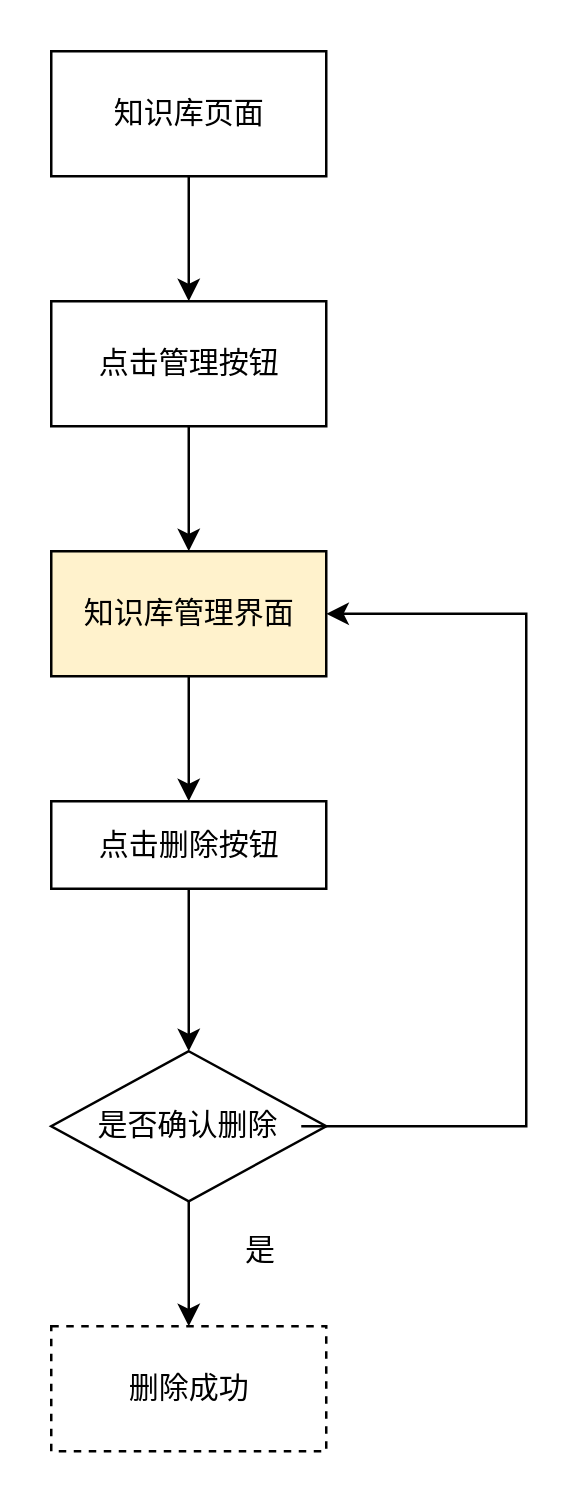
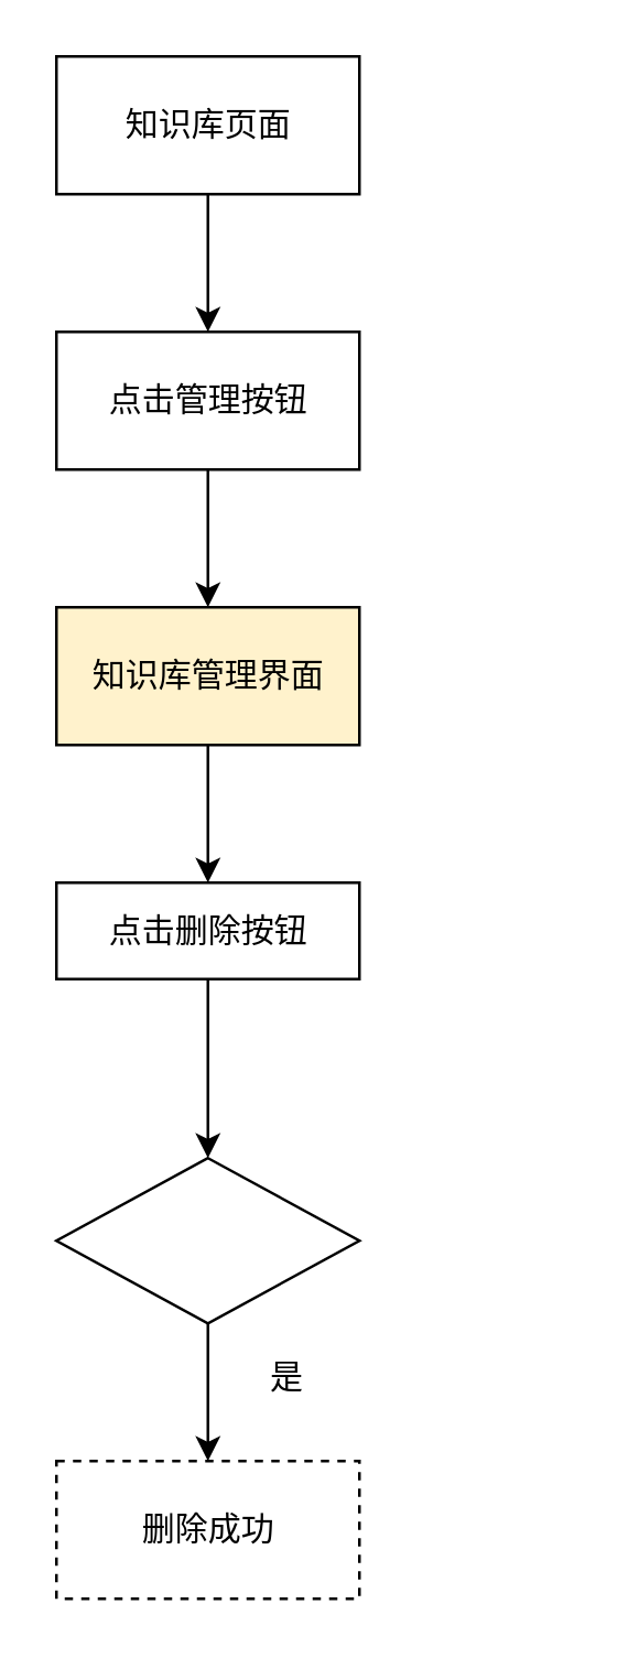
  <mxCell id="0" />
  <mxCell id="1" parent="0" />
  <mxCell id="2" style="edgeStyle=orthogonalEdgeStyle;rounded=0;orthogonalLoop=1;jettySize=auto;html=1;" edge="1" parent="1" source="3" target="5"><mxGeometry relative="1" as="geometry" /></mxCell>
  <mxCell id="3" value="知识库页面" style="html=1;" vertex="1" parent="1"><mxGeometry x="20" y="20" width="110" height="50" as="geometry" /></mxCell>
  <mxCell id="4" style="edgeStyle=orthogonalEdgeStyle;rounded=0;orthogonalLoop=1;jettySize=auto;html=1;" edge="1" parent="1" source="5" target="7"><mxGeometry relative="1" as="geometry" /></mxCell>
  <mxCell id="5" value="点击管理按钮" style="html=1;" vertex="1" parent="1"><mxGeometry x="20" y="120" width="110" height="50" as="geometry" /></mxCell>
  <mxCell id="6" style="edgeStyle=orthogonalEdgeStyle;rounded=0;orthogonalLoop=1;jettySize=auto;html=1;" edge="1" parent="1" source="7" target="9"><mxGeometry relative="1" as="geometry" /></mxCell>
  <mxCell id="7" value="知识库管理界面" style="html=1;fillColor=#fff2cc;" vertex="1" parent="1"><mxGeometry x="20" y="220" width="110" height="50" as="geometry" /></mxCell>
  <mxCell id="8" style="edgeStyle=orthogonalEdgeStyle;rounded=0;orthogonalLoop=1;jettySize=auto;html=1;" edge="1" parent="1" source="9" target="11"><mxGeometry relative="1" as="geometry" /></mxCell>
  <mxCell id="9" value="点击删除按钮" style="html=1;" vertex="1" parent="1"><mxGeometry x="20" y="320" width="110" height="35" as="geometry" /></mxCell>
  <mxCell id="10" value="" style="group" vertex="1" connectable="0" parent="1"><mxGeometry x="20" y="420" width="110" height="60" as="geometry" /></mxCell>
  <mxCell id="11" value="" style="rhombus;whiteSpace=wrap;html=1;" vertex="1" parent="10"><mxGeometry width="110" height="60" as="geometry" /></mxCell>
- <mxCell id="12" value="是否确认删除" style="text;html=1;strokeColor=none;fillColor=none;align=center;verticalAlign=middle;whiteSpace=wrap;rounded=0;" vertex="1" parent="10"><mxGeometry x="10" y="20" width="90" height="20" as="geometry" /></mxCell>
  <mxCell id="13" value="删除成功" style="html=1;dashed=1;" vertex="1" parent="1"><mxGeometry x="20" y="530" width="110" height="50" as="geometry" /></mxCell>
  <mxCell id="14" style="edgeStyle=orthogonalEdgeStyle;rounded=0;orthogonalLoop=1;jettySize=auto;html=1;" edge="1" parent="1" source="11" target="13"><mxGeometry relative="1" as="geometry" /></mxCell>
- <mxCell id="15" style="edgeStyle=orthogonalEdgeStyle;rounded=0;orthogonalLoop=1;jettySize=auto;html=1;" edge="1" parent="1" source="12" target="7"><mxGeometry relative="1" as="geometry"><Array as="points"><mxPoint x="210" y="450" /><mxPoint x="210" y="245" /></Array></mxGeometry></mxCell>
  <mxCell id="16" value="是" style="text;html=1;strokeColor=none;fillColor=none;align=center;verticalAlign=middle;whiteSpace=wrap;rounded=0;" vertex="1" parent="1"><mxGeometry x="84" y="490" width="40" height="20" as="geometry" /></mxCell>
